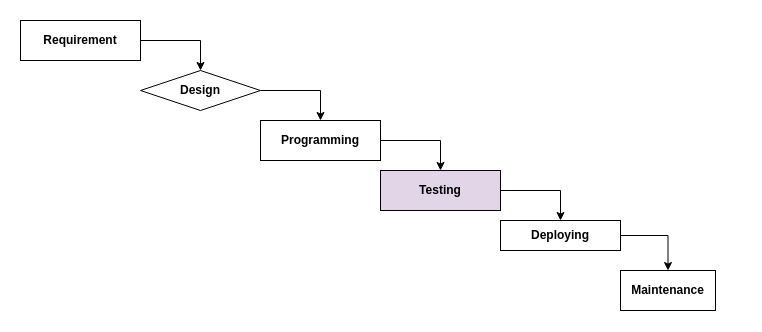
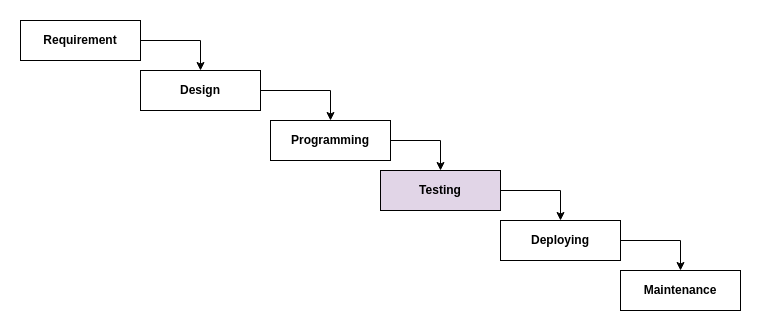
  <mxCell id="0" />
  <mxCell id="1" parent="0" />
  <mxCell id="2" style="edgeStyle=orthogonalEdgeStyle;rounded=0;orthogonalLoop=1;jettySize=auto;html=1;exitX=1;exitY=0.5;exitDx=0;exitDy=0;entryX=0.5;entryY=0;entryDx=0;entryDy=0;" edge="1" parent="1" source="3" target="5"><mxGeometry relative="1" as="geometry" /></mxCell>
  <mxCell id="3" value="&lt;b&gt;Requirement&lt;/b&gt;" style="rounded=0;whiteSpace=wrap;html=1;" vertex="1" parent="1"><mxGeometry x="20" y="20" width="120" height="40" as="geometry" /></mxCell>
  <mxCell id="4" style="edgeStyle=orthogonalEdgeStyle;rounded=0;orthogonalLoop=1;jettySize=auto;html=1;exitX=1;exitY=0.5;exitDx=0;exitDy=0;entryX=0.5;entryY=0;entryDx=0;entryDy=0;" edge="1" parent="1" source="5" target="7"><mxGeometry relative="1" as="geometry" /></mxCell>
- <mxCell id="5" value="&lt;b&gt;Design&lt;/b&gt;" style="rhombus;whiteSpace=wrap;html=1;" vertex="1" parent="1"><mxGeometry x="140" y="70" width="120" height="40" as="geometry" /></mxCell>
+ <mxCell id="5" value="&lt;b&gt;Design&lt;/b&gt;" style="rounded=0;whiteSpace=wrap;html=1;" vertex="1" parent="1"><mxGeometry x="140" y="70" width="120" height="40" as="geometry" /></mxCell>
  <mxCell id="6" style="edgeStyle=orthogonalEdgeStyle;rounded=0;orthogonalLoop=1;jettySize=auto;html=1;exitX=1;exitY=0.5;exitDx=0;exitDy=0;entryX=0.5;entryY=0;entryDx=0;entryDy=0;" edge="1" parent="1" source="7" target="12"><mxGeometry relative="1" as="geometry" /></mxCell>
- <mxCell id="7" value="&lt;b&gt;Programming&lt;/b&gt;" style="rounded=0;whiteSpace=wrap;html=1;" vertex="1" parent="1"><mxGeometry x="260" y="120" width="120" height="40" as="geometry" /></mxCell>
+ <mxCell id="7" value="&lt;b&gt;Programming&lt;/b&gt;" style="rounded=0;whiteSpace=wrap;html=1;" vertex="1" parent="1"><mxGeometry x="270" y="120" width="120" height="40" as="geometry" /></mxCell>
  <mxCell id="8" style="edgeStyle=orthogonalEdgeStyle;rounded=0;orthogonalLoop=1;jettySize=auto;html=1;exitX=1;exitY=0.5;exitDx=0;exitDy=0;entryX=0.5;entryY=0;entryDx=0;entryDy=0;" edge="1" parent="1" source="9" target="10"><mxGeometry relative="1" as="geometry" /></mxCell>
- <mxCell id="9" value="&lt;b&gt;Deploying&lt;/b&gt;" style="rounded=0;whiteSpace=wrap;html=1;" vertex="1" parent="1"><mxGeometry x="500" y="220" width="120" height="30" as="geometry" /></mxCell>
- <mxCell id="10" value="&lt;b&gt;Maintenance&lt;/b&gt;" style="rounded=0;whiteSpace=wrap;html=1;" vertex="1" parent="1"><mxGeometry x="620" y="270" width="95" height="40" as="geometry" /></mxCell>
+ <mxCell id="9" value="&lt;b&gt;Deploying&lt;/b&gt;" style="rounded=0;whiteSpace=wrap;html=1;" vertex="1" parent="1"><mxGeometry x="500" y="220" width="120" height="40" as="geometry" /></mxCell>
+ <mxCell id="10" value="&lt;b&gt;Maintenance&lt;/b&gt;" style="rounded=0;whiteSpace=wrap;html=1;" vertex="1" parent="1"><mxGeometry x="620" y="270" width="120" height="40" as="geometry" /></mxCell>
  <mxCell id="11" style="edgeStyle=orthogonalEdgeStyle;rounded=0;orthogonalLoop=1;jettySize=auto;html=1;exitX=1;exitY=0.5;exitDx=0;exitDy=0;entryX=0.5;entryY=0;entryDx=0;entryDy=0;" edge="1" parent="1" source="12" target="9"><mxGeometry relative="1" as="geometry" /></mxCell>
  <mxCell id="12" value="&lt;b&gt;Testing&lt;/b&gt;" style="rounded=0;whiteSpace=wrap;html=1;fillColor=#e1d5e7;" vertex="1" parent="1"><mxGeometry x="380" y="170" width="120" height="40" as="geometry" /></mxCell>
